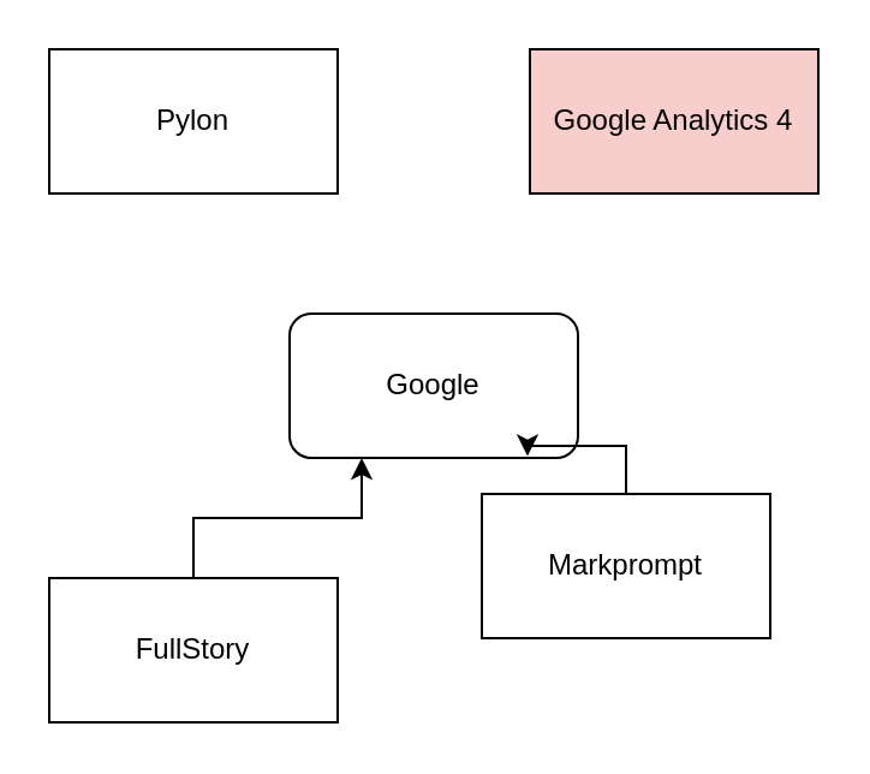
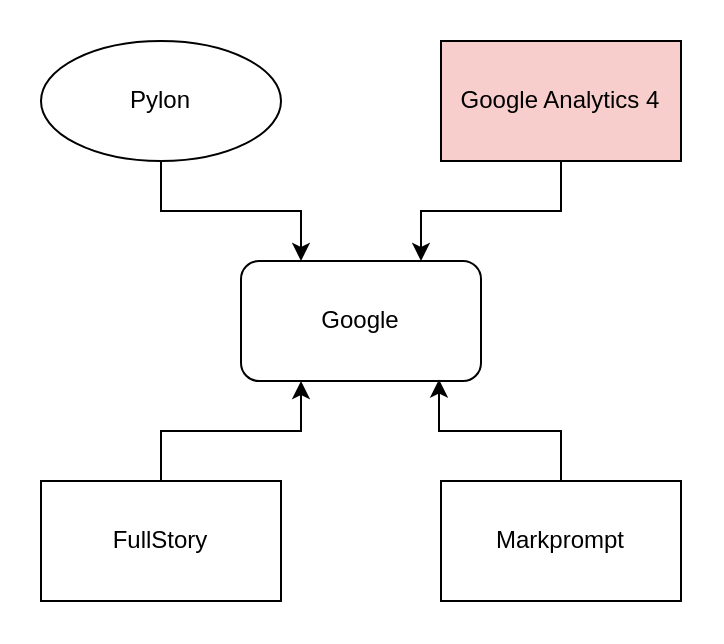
  <mxCell id="0" />
  <mxCell id="1" parent="0" />
  <mxCell id="2" value="Google" style="rounded=1;whiteSpace=wrap;html=1;" vertex="1" parent="1"><mxGeometry x="120" y="130" width="120" height="60" as="geometry" /></mxCell>
- <mxCell id="4" value="Pylon" style="rounded=0;whiteSpace=wrap;html=1;" vertex="1" parent="1"><mxGeometry x="20" y="20" width="120" height="60" as="geometry" /></mxCell>
+ <mxCell id="3" style="edgeStyle=orthogonalEdgeStyle;rounded=0;orthogonalLoop=1;jettySize=auto;html=1;entryX=0.25;entryY=0;entryDx=0;entryDy=0;" edge="1" parent="1" source="4" target="2"><mxGeometry relative="1" as="geometry" /></mxCell>
+ <mxCell id="4" value="Pylon" style="ellipse;whiteSpace=wrap;html=1;" vertex="1" parent="1"><mxGeometry x="20" y="20" width="120" height="60" as="geometry" /></mxCell>
+ <mxCell id="5" style="edgeStyle=orthogonalEdgeStyle;rounded=0;orthogonalLoop=1;jettySize=auto;html=1;entryX=0.75;entryY=0;entryDx=0;entryDy=0;" edge="1" parent="1" source="6" target="2"><mxGeometry relative="1" as="geometry" /></mxCell>
  <mxCell id="6" value="Google Analytics 4" style="rounded=0;whiteSpace=wrap;html=1;fillColor=#f8cecc;" vertex="1" parent="1"><mxGeometry x="220" y="20" width="120" height="60" as="geometry" /></mxCell>
  <mxCell id="7" style="edgeStyle=orthogonalEdgeStyle;rounded=0;orthogonalLoop=1;jettySize=auto;html=1;entryX=0.25;entryY=1;entryDx=0;entryDy=0;" edge="1" parent="1" source="8" target="2"><mxGeometry relative="1" as="geometry" /></mxCell>
  <mxCell id="8" value="FullStory" style="rounded=0;whiteSpace=wrap;html=1;" vertex="1" parent="1"><mxGeometry x="20" y="240" width="120" height="60" as="geometry" /></mxCell>
- <mxCell id="9" value="Markprompt" style="rounded=0;whiteSpace=wrap;html=1;" vertex="1" parent="1"><mxGeometry x="200" y="205" width="120" height="60" as="geometry" /></mxCell>
+ <mxCell id="9" value="Markprompt" style="rounded=0;whiteSpace=wrap;html=1;" vertex="1" parent="1"><mxGeometry x="220" y="240" width="120" height="60" as="geometry" /></mxCell>
  <mxCell id="10" style="edgeStyle=orthogonalEdgeStyle;rounded=0;orthogonalLoop=1;jettySize=auto;html=1;entryX=0.825;entryY=0.988;entryDx=0;entryDy=0;entryPerimeter=0;" edge="1" parent="1" source="9" target="2"><mxGeometry relative="1" as="geometry" /></mxCell>
